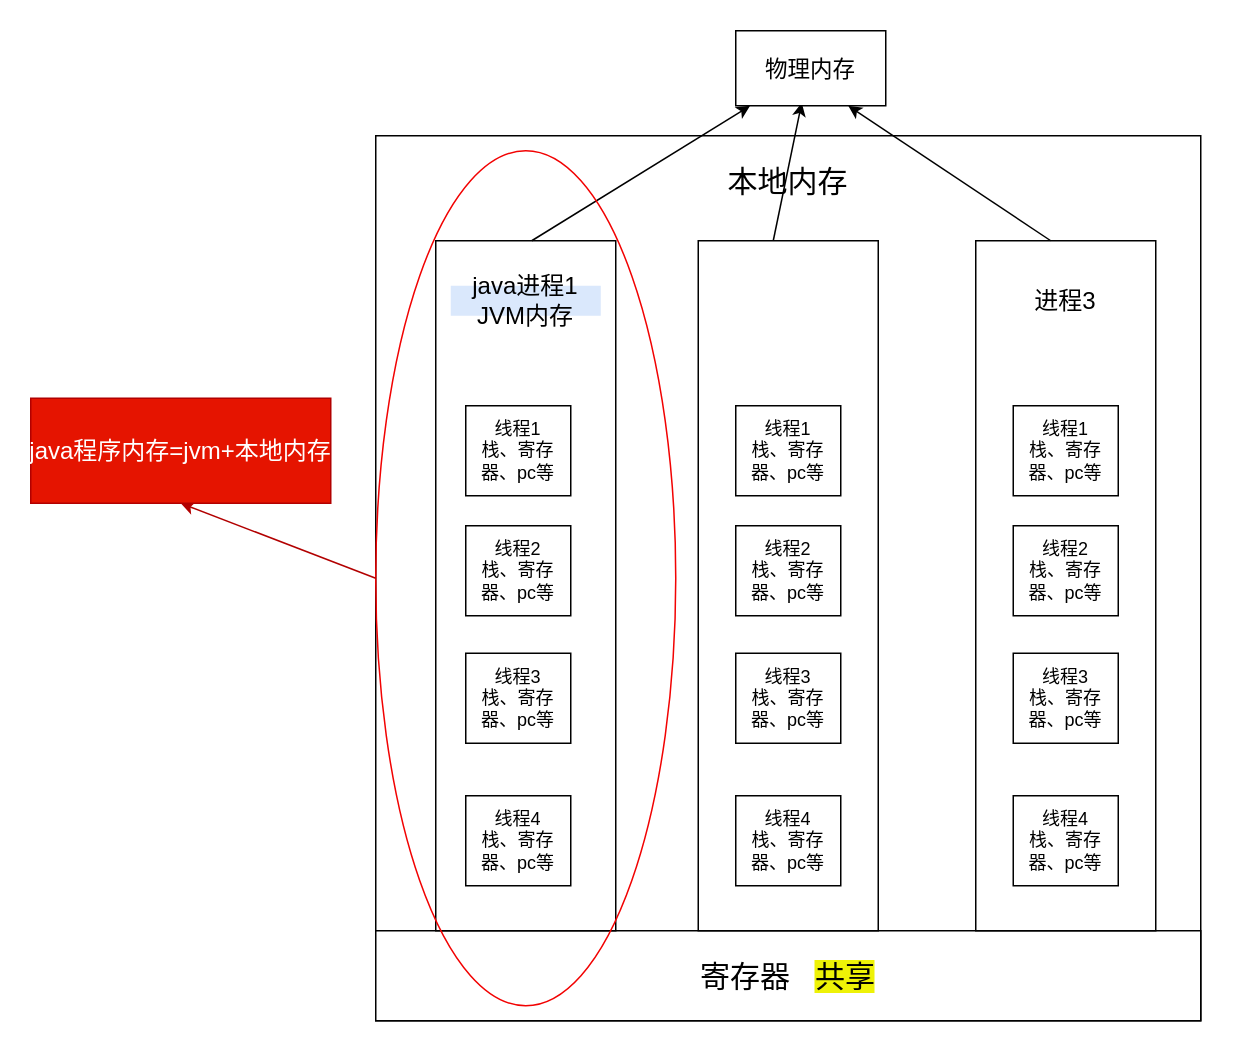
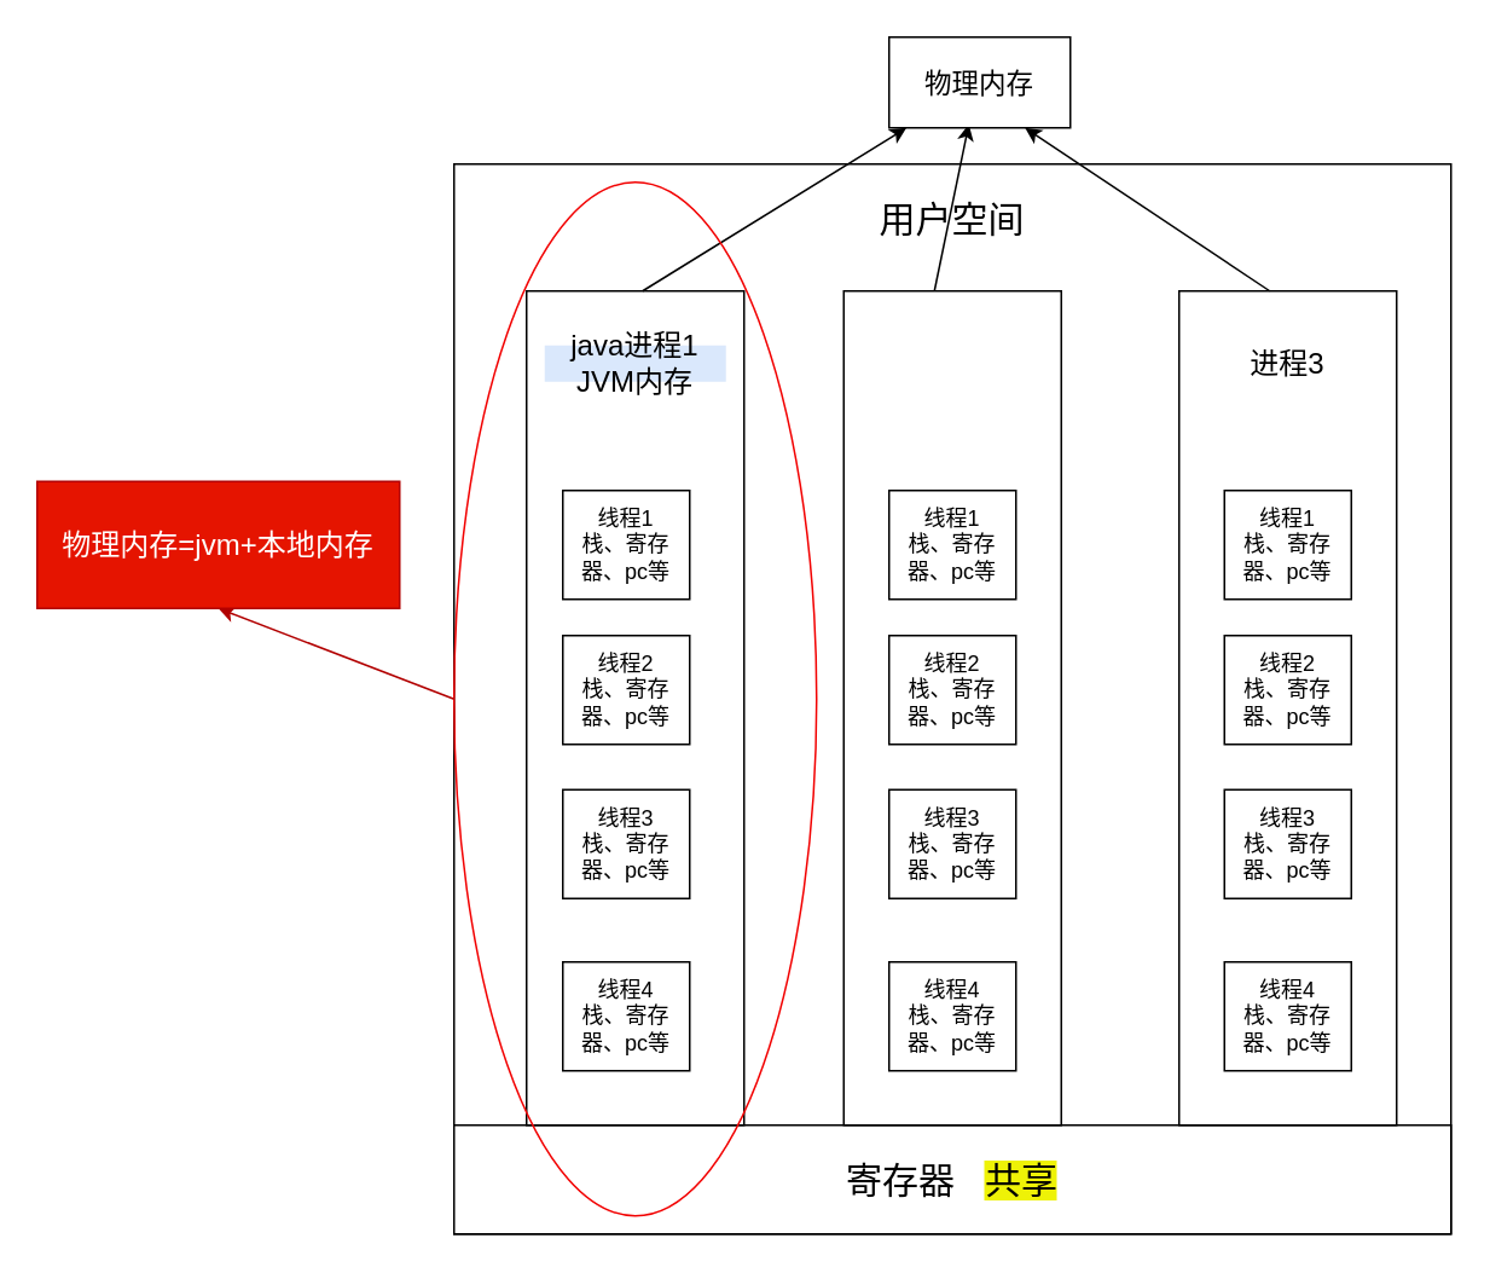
  <mxCell id="0" />
  <mxCell id="1" parent="0" />
  <mxCell id="2" value="" style="rounded=0;whiteSpace=wrap;html=1;" vertex="1" parent="1"><mxGeometry x="250" y="90" width="550" height="590" as="geometry" /></mxCell>
  <mxCell id="3" value="寄存器&amp;nbsp; &amp;nbsp;&lt;span style=&quot;background-color: rgb(238, 242, 7);&quot;&gt;共享&lt;/span&gt;" style="rounded=0;whiteSpace=wrap;html=1;fontSize=20;" vertex="1" parent="1"><mxGeometry x="250" y="620" width="550" height="60" as="geometry" /></mxCell>
- <mxCell id="4" value="本地内存" style="rounded=0;whiteSpace=wrap;html=1;fillColor=none;strokeColor=none;fontSize=20;" vertex="1" parent="1"><mxGeometry x="465" y="90" width="120" height="60" as="geometry" /></mxCell>
+ <mxCell id="4" value="用户空间" style="rounded=0;whiteSpace=wrap;html=1;fillColor=none;strokeColor=none;fontSize=20;" vertex="1" parent="1"><mxGeometry x="465" y="90" width="120" height="60" as="geometry" /></mxCell>
  <mxCell id="5" value="" style="rounded=0;whiteSpace=wrap;html=1;" vertex="1" parent="1"><mxGeometry x="290" y="160" width="120" height="460" as="geometry" /></mxCell>
  <mxCell id="6" value="" style="rounded=0;whiteSpace=wrap;html=1;" vertex="1" parent="1"><mxGeometry x="465" y="160" width="120" height="460" as="geometry" /></mxCell>
  <mxCell id="7" value="" style="rounded=0;whiteSpace=wrap;html=1;" vertex="1" parent="1"><mxGeometry x="650" y="160" width="120" height="460" as="geometry" /></mxCell>
  <mxCell id="8" value="java进程1&lt;div&gt;JVM内存&lt;/div&gt;" style="rounded=0;whiteSpace=wrap;html=1;fontSize=16;strokeColor=none;fillColor=#dae8fc;" vertex="1" parent="1"><mxGeometry x="300" y="190" width="100" height="20" as="geometry" /></mxCell>
  <mxCell id="9" value="" style="group" vertex="1" connectable="0" parent="1"><mxGeometry x="675" y="270" width="70" height="320" as="geometry" /></mxCell>
  <mxCell id="10" value="线程1&lt;div&gt;栈、寄存器、pc等&lt;/div&gt;" style="rounded=0;whiteSpace=wrap;html=1;" vertex="1" parent="9"><mxGeometry width="70" height="60" as="geometry" /></mxCell>
  <mxCell id="11" value="线程2&lt;div&gt;栈、寄存器、pc等&lt;br&gt;&lt;/div&gt;" style="rounded=0;whiteSpace=wrap;html=1;" vertex="1" parent="9"><mxGeometry y="80" width="70" height="60" as="geometry" /></mxCell>
  <mxCell id="12" value="线程3&lt;div&gt;栈、寄存器、pc等&lt;br&gt;&lt;/div&gt;" style="rounded=0;whiteSpace=wrap;html=1;" vertex="1" parent="9"><mxGeometry y="165" width="70" height="60" as="geometry" /></mxCell>
  <mxCell id="13" value="线程4&lt;div&gt;栈、寄存器、pc等&lt;br&gt;&lt;/div&gt;" style="rounded=0;whiteSpace=wrap;html=1;" vertex="1" parent="9"><mxGeometry y="260" width="70" height="60" as="geometry" /></mxCell>
  <mxCell id="14" value="进程3" style="rounded=0;whiteSpace=wrap;html=1;fontSize=16;strokeColor=none;" vertex="1" parent="1"><mxGeometry x="660" y="190" width="100" height="20" as="geometry" /></mxCell>
  <mxCell id="15" value="" style="group" vertex="1" connectable="0" parent="1"><mxGeometry x="490" y="270" width="70" height="320" as="geometry" /></mxCell>
  <mxCell id="16" value="线程1&lt;div&gt;栈、寄存器、pc等&lt;/div&gt;" style="rounded=0;whiteSpace=wrap;html=1;" vertex="1" parent="15"><mxGeometry width="70" height="60" as="geometry" /></mxCell>
  <mxCell id="17" value="线程2&lt;div&gt;栈、寄存器、pc等&lt;br&gt;&lt;/div&gt;" style="rounded=0;whiteSpace=wrap;html=1;" vertex="1" parent="15"><mxGeometry y="80" width="70" height="60" as="geometry" /></mxCell>
  <mxCell id="18" value="线程3&lt;div&gt;栈、寄存器、pc等&lt;br&gt;&lt;/div&gt;" style="rounded=0;whiteSpace=wrap;html=1;" vertex="1" parent="15"><mxGeometry y="165" width="70" height="60" as="geometry" /></mxCell>
  <mxCell id="19" value="线程4&lt;div&gt;栈、寄存器、pc等&lt;br&gt;&lt;/div&gt;" style="rounded=0;whiteSpace=wrap;html=1;" vertex="1" parent="15"><mxGeometry y="260" width="70" height="60" as="geometry" /></mxCell>
  <mxCell id="20" value="" style="group" vertex="1" connectable="0" parent="1"><mxGeometry x="310" y="270" width="70" height="320" as="geometry" /></mxCell>
  <mxCell id="21" value="线程1&lt;div&gt;栈、寄存器、pc等&lt;/div&gt;" style="rounded=0;whiteSpace=wrap;html=1;" vertex="1" parent="20"><mxGeometry width="70" height="60" as="geometry" /></mxCell>
  <mxCell id="22" value="线程2&lt;div&gt;栈、寄存器、pc等&lt;br&gt;&lt;/div&gt;" style="rounded=0;whiteSpace=wrap;html=1;" vertex="1" parent="20"><mxGeometry y="80" width="70" height="60" as="geometry" /></mxCell>
  <mxCell id="23" value="线程3&lt;div&gt;栈、寄存器、pc等&lt;br&gt;&lt;/div&gt;" style="rounded=0;whiteSpace=wrap;html=1;" vertex="1" parent="20"><mxGeometry y="165" width="70" height="60" as="geometry" /></mxCell>
  <mxCell id="24" value="线程4&lt;div&gt;栈、寄存器、pc等&lt;br&gt;&lt;/div&gt;" style="rounded=0;whiteSpace=wrap;html=1;" vertex="1" parent="20"><mxGeometry y="260" width="70" height="60" as="geometry" /></mxCell>
  <mxCell id="25" value="" style="endArrow=classic;html=1;rounded=0;" edge="1" parent="1" target="28"><mxGeometry width="50" height="50" relative="1" as="geometry"><mxPoint x="354" y="160" as="sourcePoint" /><mxPoint x="520" y="70" as="targetPoint" /><Array as="points" /></mxGeometry></mxCell>
  <mxCell id="26" value="" style="endArrow=classic;html=1;rounded=0;entryX=0.44;entryY=0.96;entryDx=0;entryDy=0;entryPerimeter=0;" edge="1" parent="1" target="28"><mxGeometry width="50" height="50" relative="1" as="geometry"><mxPoint x="515" y="160" as="sourcePoint" /><mxPoint x="550" y="70" as="targetPoint" /><Array as="points" /></mxGeometry></mxCell>
  <mxCell id="27" value="" style="endArrow=classic;html=1;rounded=0;entryX=0.75;entryY=1;entryDx=0;entryDy=0;" edge="1" parent="1" target="28"><mxGeometry width="50" height="50" relative="1" as="geometry"><mxPoint x="700" y="160" as="sourcePoint" /><mxPoint x="590" y="60" as="targetPoint" /><Array as="points" /></mxGeometry></mxCell>
  <mxCell id="28" value="物理内存" style="rounded=0;whiteSpace=wrap;html=1;fontSize=15;" vertex="1" parent="1"><mxGeometry x="490" y="20" width="100" height="50" as="geometry" /></mxCell>
  <mxCell id="29" value="" style="ellipse;whiteSpace=wrap;html=1;fillColor=none;strokeColor=#f20202;" vertex="1" parent="1"><mxGeometry x="250" y="100" width="200" height="570" as="geometry" /></mxCell>
  <mxCell id="30" value="" style="endArrow=classic;html=1;rounded=0;exitX=0;exitY=0.5;exitDx=0;exitDy=0;entryX=0.5;entryY=1;entryDx=0;entryDy=0;fillColor=#e51400;strokeColor=#B20000;" edge="1" parent="1" source="29" target="31"><mxGeometry width="50" height="50" relative="1" as="geometry"><mxPoint x="390" y="415" as="sourcePoint" /><mxPoint x="172.04" y="336.02" as="targetPoint" /><Array as="points" /></mxGeometry></mxCell>
- <mxCell id="31" value="&lt;span style=&quot;text-wrap: nowrap; font-size: 16px;&quot;&gt;java程序内存=jvm+本地内存&lt;/span&gt;" style="rounded=0;whiteSpace=wrap;html=1;fontSize=16;fillColor=#e51400;fontColor=#ffffff;strokeColor=#B20000;" vertex="1" parent="1"><mxGeometry x="20" y="265" width="200" height="70" as="geometry" /></mxCell>
+ <mxCell id="31" value="&lt;span style=&quot;text-wrap: nowrap; font-size: 16px;&quot;&gt;物理内存=jvm+本地内存&lt;/span&gt;" style="rounded=0;whiteSpace=wrap;html=1;fontSize=16;fillColor=#e51400;fontColor=#ffffff;strokeColor=#B20000;" vertex="1" parent="1"><mxGeometry x="20" y="265" width="200" height="70" as="geometry" /></mxCell>
